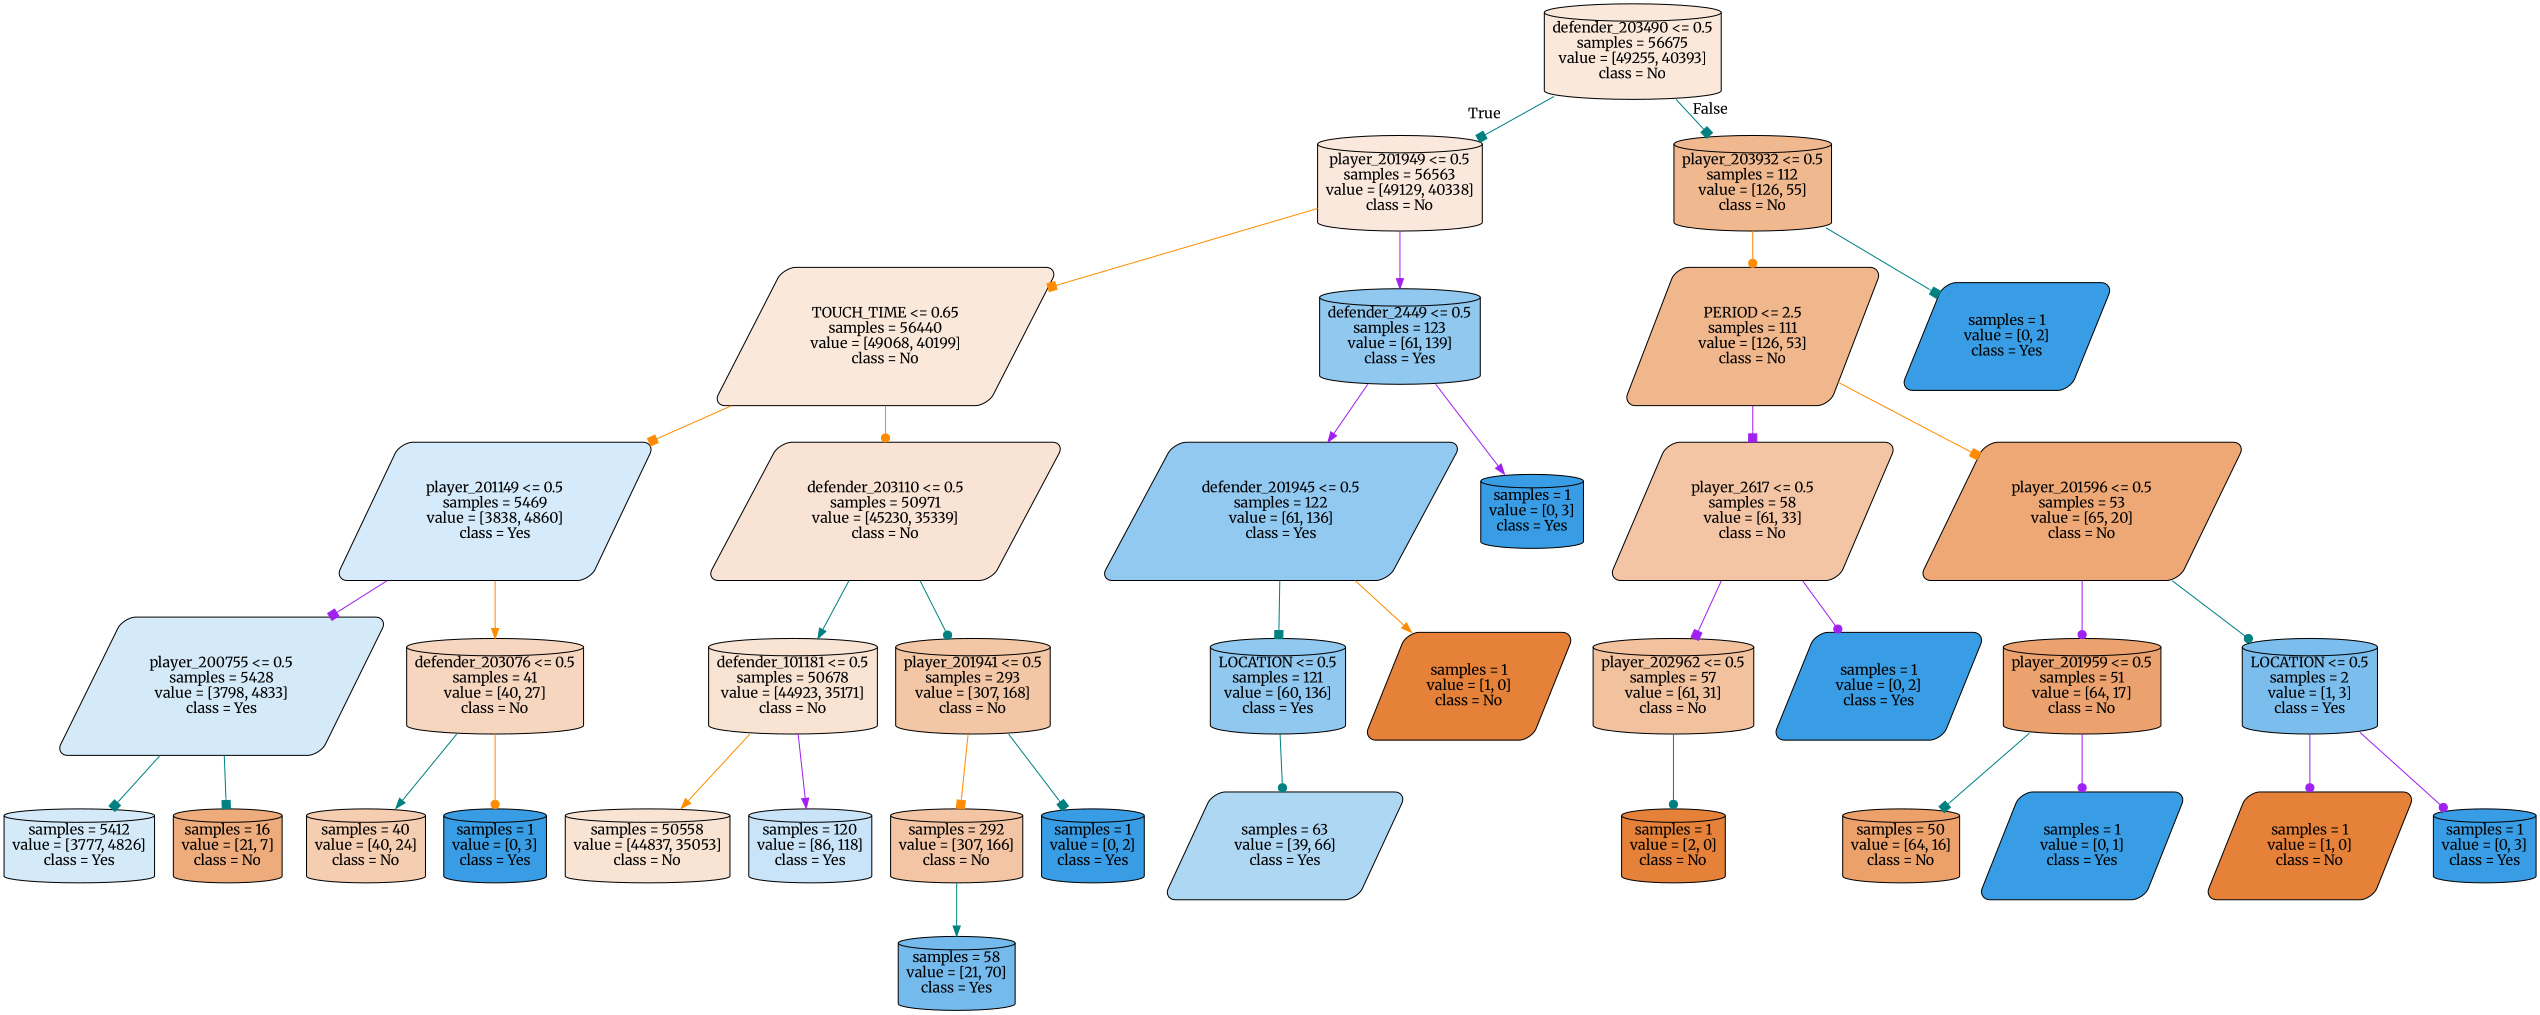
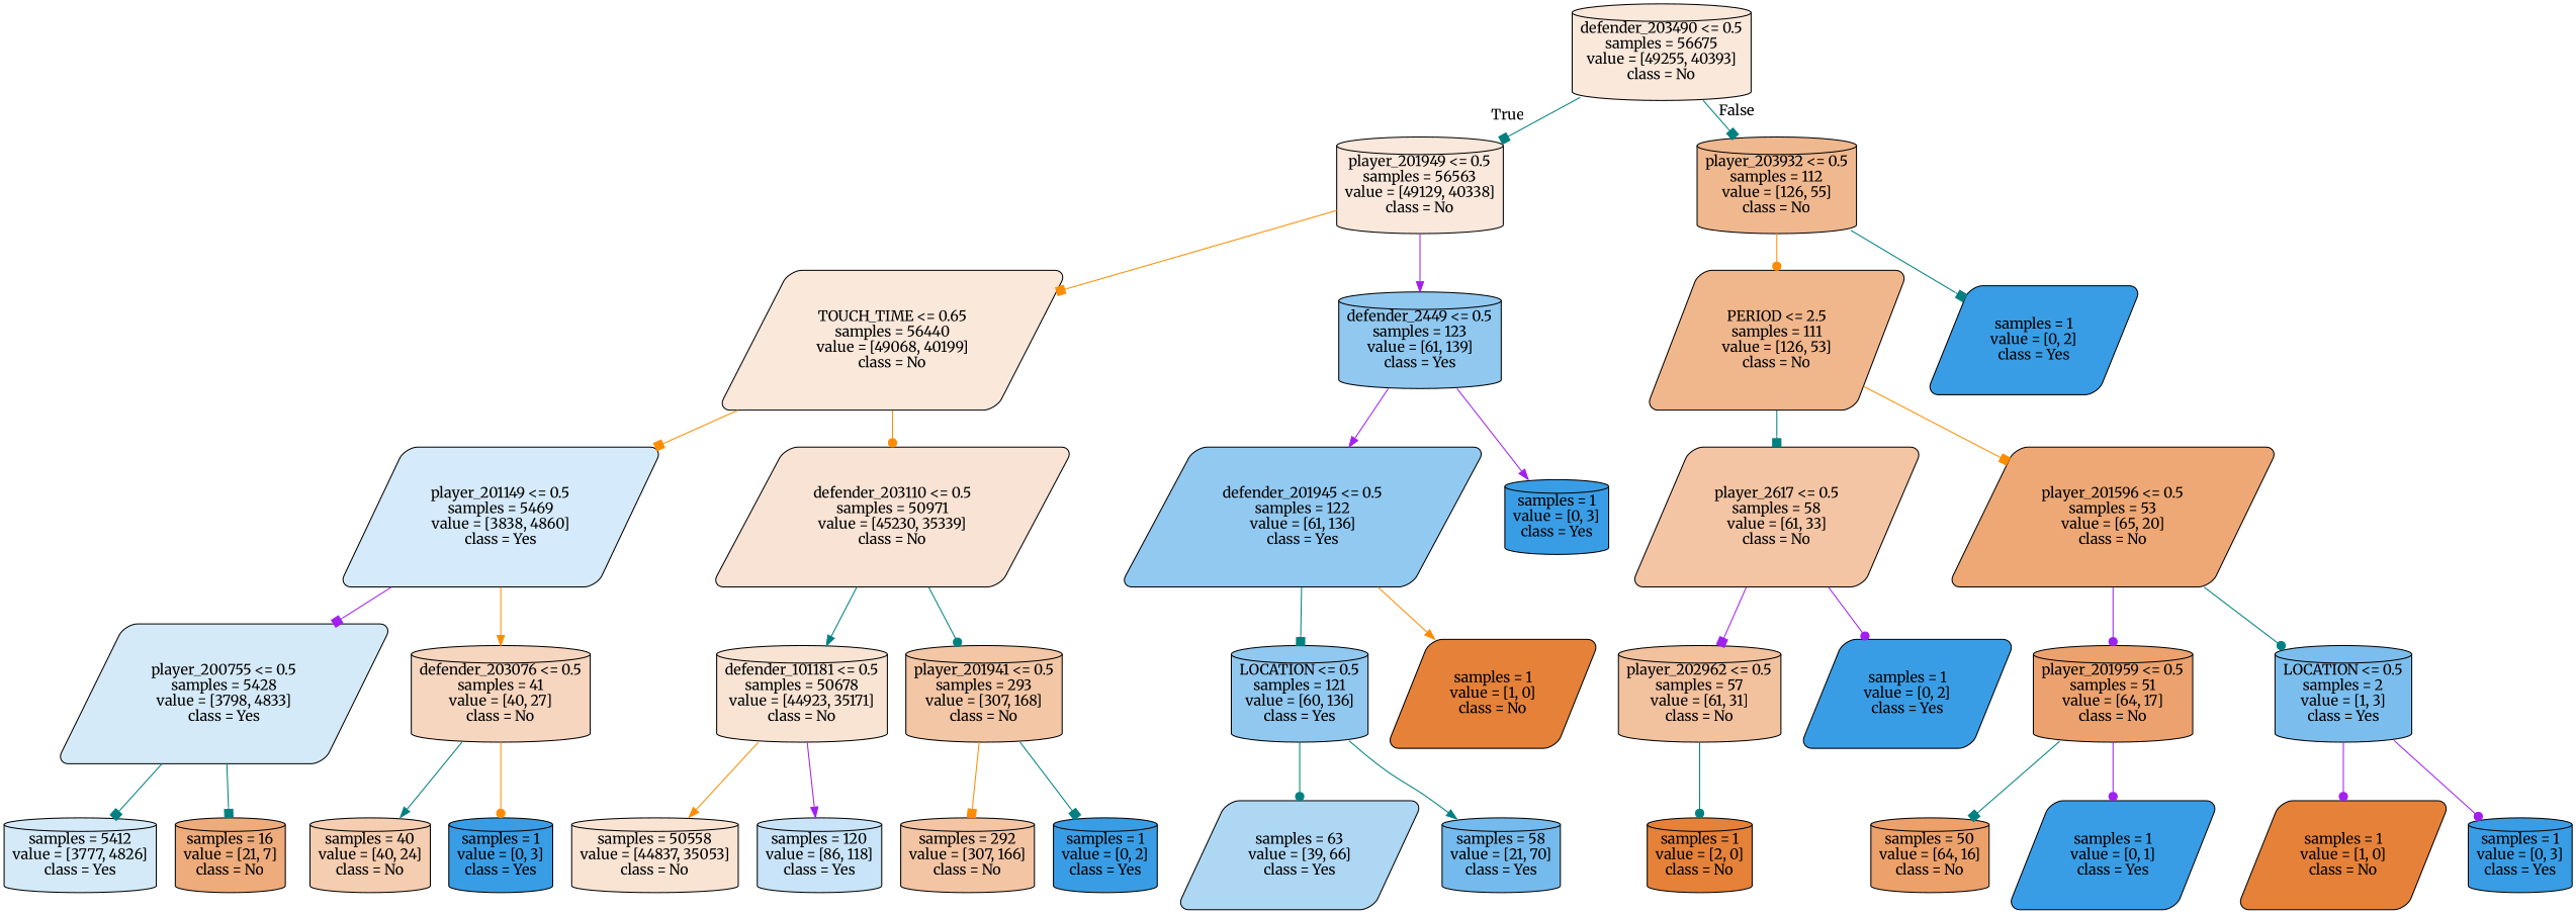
  digraph {
    fontname=Merriweather
    node [color=black fillcolor="#399de5" fontname=Merriweather shape=cylinder style="filled, rounded"]
    edge [arrowhead=box color=teal fontname=Merriweather]
    n1 [fillcolor="#fae8db" label="defender_203490 <= 0.5\nsamples = 56675\nvalue = [49255, 40393]\nclass = No"]
    n2 [fillcolor="#fae8dc" label="player_201949 <= 0.5\nsamples = 56563\nvalue = [49129, 40338]\nclass = No"]
    n3 [fillcolor="#f0b88f" label="player_203932 <= 0.5\nsamples = 112\nvalue = [126, 55]\nclass = No"]
    n4 [fillcolor="#fae8db" label="TOUCH_TIME <= 0.65\nsamples = 56440\nvalue = [49068, 40199]\nclass = No" shape=parallelogram]
    n5 [fillcolor="#90c8f0" label="defender_2449 <= 0.5\nsamples = 123\nvalue = [61, 139]\nclass = Yes"]
    n6 [fillcolor="#f0b68c" label="PERIOD <= 2.5\nsamples = 111\nvalue = [126, 53]\nclass = No" shape=parallelogram]
    n7 [label="samples = 1\nvalue = [0, 2]\nclass = Yes" shape=parallelogram]
    n8 [fillcolor="#d5eafa" label="player_201149 <= 0.5\nsamples = 5469\nvalue = [3838, 4860]\nclass = Yes" shape=parallelogram]
    n9 [fillcolor="#f9e3d4" label="defender_203110 <= 0.5\nsamples = 50971\nvalue = [45230, 35339]\nclass = No" shape=parallelogram]
    n10 [fillcolor="#92c9f1" label="defender_201945 <= 0.5\nsamples = 122\nvalue = [61, 136]\nclass = Yes" shape=parallelogram]
    n11 [label="samples = 1\nvalue = [0, 3]\nclass = Yes"]
    n12 [fillcolor="#d5eaf9" label="player_200755 <= 0.5\nsamples = 5428\nvalue = [3798, 4833]\nclass = Yes" shape=parallelogram]
    n13 [fillcolor="#f7d6bf" label="defender_203076 <= 0.5\nsamples = 41\nvalue = [40, 27]\nclass = No"]
    n14 [fillcolor="#f9e4d4" label="defender_101181 <= 0.5\nsamples = 50678\nvalue = [44923, 35171]\nclass = No"]
    n15 [fillcolor="#f3c6a5" label="player_201941 <= 0.5\nsamples = 293\nvalue = [307, 168]\nclass = No"]
    n16 [fillcolor="#d4eaf9" label="samples = 5412\nvalue = [3777, 4826]\nclass = Yes"]
    n17 [fillcolor="#eeab7b" label="samples = 16\nvalue = [21, 7]\nclass = No"]
    n18 [fillcolor="#f5cdb0" label="samples = 40\nvalue = [40, 24]\nclass = No"]
    n19 [label="samples = 1\nvalue = [0, 3]\nclass = Yes"]
    n20 [fillcolor="#f9e4d4" label="samples = 50558\nvalue = [44837, 35053]\nclass = No"]
    n21 [fillcolor="#c9e4f8" label="samples = 120\nvalue = [86, 118]\nclass = Yes"]
    n22 [fillcolor="#f3c5a4" label="samples = 292\nvalue = [307, 166]\nclass = No"]
    n23 [label="samples = 1\nvalue = [0, 2]\nclass = Yes"]
    n24 [fillcolor="#90c8f0" label="LOCATION <= 0.5\nsamples = 121\nvalue = [60, 136]\nclass = Yes"]
    n25 [fillcolor="#e58139" label="samples = 1\nvalue = [1, 0]\nclass = No" shape=parallelogram]
    n26 [fillcolor="#aed7f4" label="samples = 63\nvalue = [39, 66]\nclass = Yes" shape=parallelogram]
    n27 [fillcolor="#74baed" label="samples = 58\nvalue = [21, 70]\nclass = Yes"]
    n28 [fillcolor="#f3c5a4" label="player_2617 <= 0.5\nsamples = 58\nvalue = [61, 33]\nclass = No" shape=parallelogram]
    n29 [fillcolor="#eda876" label="player_201596 <= 0.5\nsamples = 53\nvalue = [65, 20]\nclass = No" shape=parallelogram]
    n30 [fillcolor="#f2c19e" label="player_202962 <= 0.5\nsamples = 57\nvalue = [61, 31]\nclass = No"]
    n31 [label="samples = 1\nvalue = [0, 2]\nclass = Yes" shape=parallelogram]
    n32 [fillcolor="#eca26e" label="player_201959 <= 0.5\nsamples = 51\nvalue = [64, 17]\nclass = No"]
    n33 [fillcolor="#7bbeee" label="LOCATION <= 0.5\nsamples = 2\nvalue = [1, 3]\nclass = Yes"]
    n34 [fillcolor="#e58139" label="samples = 1\nvalue = [2, 0]\nclass = No"]
    n35 [fillcolor="#eca06a" label="samples = 50\nvalue = [64, 16]\nclass = No"]
    n36 [label="samples = 1\nvalue = [0, 1]\nclass = Yes" shape=parallelogram]
    n37 [fillcolor="#e58139" label="samples = 1\nvalue = [1, 0]\nclass = No" shape=parallelogram]
    n38 [label="samples = 1\nvalue = [0, 3]\nclass = Yes"]
    n1 -> n2 [headlabel=True labelangle=45 labeldistance=2.5]
    n1 -> n3 [headlabel=False labelangle=-45 labeldistance=2.5]
    n2 -> n4 [color=darkorange]
    n2 -> n5 [arrowhead=normal color=purple]
    n3 -> n6 [arrowhead=dot color=darkorange]
    n3 -> n7
    n4 -> n8 [color=darkorange]
    n4 -> n9 [arrowhead=dot color=darkorange]
    n5 -> n10 [arrowhead=normal color=purple]
    n5 -> n11 [arrowhead=normal color=purple]
-   n6 -> n28 [color=purple]
+   n6 -> n28
    n6 -> n29 [color=darkorange]
    n8 -> n12 [color=purple]
    n8 -> n13 [arrowhead=normal color=darkorange]
    n9 -> n14 [arrowhead=normal]
    n9 -> n15 [arrowhead=dot]
    n10 -> n24
    n10 -> n25 [arrowhead=normal color=darkorange]
    n12 -> n16
    n12 -> n17
    n13 -> n18 [arrowhead=normal]
    n13 -> n19 [arrowhead=dot color=darkorange]
    n14 -> n20 [arrowhead=normal color=darkorange]
    n14 -> n21 [arrowhead=normal color=purple]
    n15 -> n22 [color=darkorange]
    n15 -> n23
    n24 -> n26 [arrowhead=dot]
-   n22 -> n27 [arrowhead=normal]
+   n24 -> n27 [arrowhead=normal]
    n28 -> n30 [color=purple]
    n28 -> n31 [arrowhead=dot color=purple]
    n29 -> n32 [arrowhead=dot color=purple]
    n29 -> n33 [arrowhead=dot]
    n30 -> n34 [arrowhead=dot]
    n32 -> n35
    n32 -> n36 [arrowhead=dot color=purple]
    n33 -> n37 [arrowhead=dot color=purple]
    n33 -> n38 [arrowhead=dot color=purple]
  }
